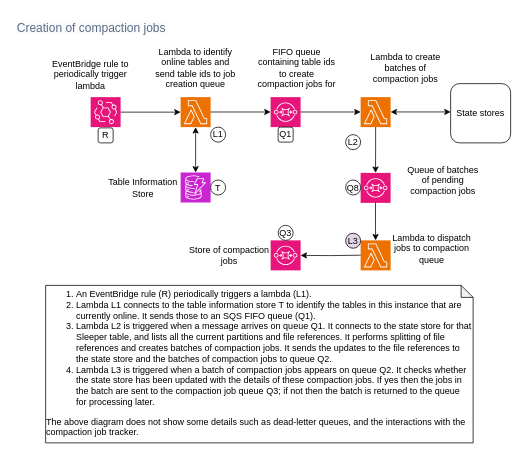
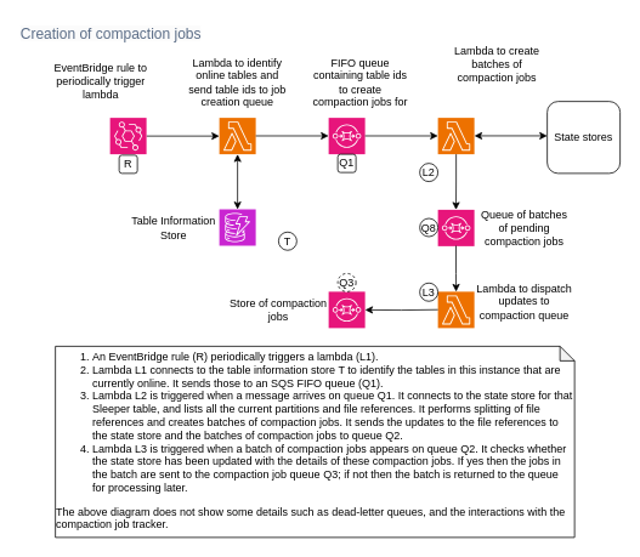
  <mxCell id="0" />
  <mxCell id="1" parent="0" />
  <mxCell id="2" value="" style="sketch=0;points=[[0,0,0],[0.25,0,0],[0.5,0,0],[0.75,0,0],[1,0,0],[0,1,0],[0.25,1,0],[0.5,1,0],[0.75,1,0],[1,1,0],[0,0.25,0],[0,0.5,0],[0,0.75,0],[1,0.25,0],[1,0.5,0],[1,0.75,0]];outlineConnect=0;fontColor=#232F3E;fillColor=#ED7100;strokeColor=#ffffff;dashed=0;verticalLabelPosition=bottom;verticalAlign=top;align=center;html=1;fontSize=12;fontStyle=0;aspect=fixed;shape=mxgraph.aws4.resourceIcon;resIcon=mxgraph.aws4.lambda;" parent="1" vertex="1"><mxGeometry x="240" y="129" width="40" height="40" as="geometry" /></mxCell>
  <mxCell id="3" value="" style="sketch=0;points=[[0,0,0],[0.25,0,0],[0.5,0,0],[0.75,0,0],[1,0,0],[0,1,0],[0.25,1,0],[0.5,1,0],[0.75,1,0],[1,1,0],[0,0.25,0],[0,0.5,0],[0,0.75,0],[1,0.25,0],[1,0.5,0],[1,0.75,0]];outlineConnect=0;fontColor=#232F3E;fillColor=#C925D1;strokeColor=#ffffff;dashed=0;verticalLabelPosition=bottom;verticalAlign=top;align=center;html=1;fontSize=12;fontStyle=0;aspect=fixed;shape=mxgraph.aws4.resourceIcon;resIcon=mxgraph.aws4.dynamodb;" parent="1" vertex="1"><mxGeometry x="240" y="229.5" width="40" height="40" as="geometry" /></mxCell>
  <mxCell id="4" style="edgeStyle=orthogonalEdgeStyle;rounded=0;orthogonalLoop=1;jettySize=auto;html=1;" parent="1" source="5" target="2" edge="1"><mxGeometry relative="1" as="geometry" /></mxCell>
  <mxCell id="5" value="" style="sketch=0;points=[[0,0,0],[0.25,0,0],[0.5,0,0],[0.75,0,0],[1,0,0],[0,1,0],[0.25,1,0],[0.5,1,0],[0.75,1,0],[1,1,0],[0,0.25,0],[0,0.5,0],[0,0.75,0],[1,0.25,0],[1,0.5,0],[1,0.75,0]];points=[[0,0,0],[0.25,0,0],[0.5,0,0],[0.75,0,0],[1,0,0],[0,1,0],[0.25,1,0],[0.5,1,0],[0.75,1,0],[1,1,0],[0,0.25,0],[0,0.5,0],[0,0.75,0],[1,0.25,0],[1,0.5,0],[1,0.75,0]];outlineConnect=0;fontColor=#232F3E;fillColor=#E7157B;strokeColor=#ffffff;dashed=0;verticalLabelPosition=bottom;verticalAlign=top;align=center;html=1;fontSize=12;fontStyle=0;aspect=fixed;shape=mxgraph.aws4.resourceIcon;resIcon=mxgraph.aws4.eventbridge;" parent="1" vertex="1"><mxGeometry x="120" y="129" width="40" height="40" as="geometry" /></mxCell>
- <mxCell id="6" value="EventBridge rule to periodically trigger lambda" style="text;html=1;strokeColor=none;fillColor=none;align=center;verticalAlign=middle;whiteSpace=wrap;rounded=0;" parent="1" vertex="1"><mxGeometry x="60" y="79" width="120" height="40" as="geometry" /></mxCell>
+ <mxCell id="6" value="EventBridge rule to periodically trigger lambda" style="text;html=1;strokeColor=none;fillColor=none;align=center;verticalAlign=middle;whiteSpace=wrap;rounded=0;" parent="1" vertex="1"><mxGeometry x="50" y="69" width="120" height="40" as="geometry" /></mxCell>
  <mxCell id="7" value="Lambda to identify online tables and send table ids to job creation queue" style="text;html=1;strokeColor=none;fillColor=none;align=center;verticalAlign=middle;whiteSpace=wrap;rounded=0;" parent="1" vertex="1"><mxGeometry x="205" y="60" width="110" height="59" as="geometry" /></mxCell>
  <mxCell id="8" value="" style="endArrow=classic;html=1;rounded=0;exitX=0.5;exitY=0;exitDx=0;exitDy=0;exitPerimeter=0;entryX=0.5;entryY=1;entryDx=0;entryDy=0;entryPerimeter=0;edgeStyle=orthogonalEdgeStyle;startArrow=classic;startFill=1;" parent="1" source="3" target="2" edge="1"><mxGeometry width="50" height="50" relative="1" as="geometry"><mxPoint x="370" y="200" as="sourcePoint" /><mxPoint x="420" y="150" as="targetPoint" /></mxGeometry></mxCell>
  <mxCell id="9" value="&lt;ol&gt;&lt;li style=&quot;text-align: left;&quot;&gt;An EventBridge rule (R) periodically triggers a lambda (L1).&lt;/li&gt;&lt;li style=&quot;text-align: left;&quot;&gt;Lambda L1 connects to the table information store T to identify the tables in this instance that are currently online. It sends those to an SQS FIFO queue (Q1).&lt;/li&gt;&lt;li style=&quot;text-align: left;&quot;&gt;Lambda L2 is triggered when a message arrives on queue Q1. It connects to the state store for that Sleeper table, and lists all the current partitions and file references. It performs splitting of file references and creates batches of compaction jobs. It sends the updates to the file references to the state store and the batches of compaction jobs to queue Q2.&lt;/li&gt;&lt;li style=&quot;text-align: left;&quot;&gt;Lambda L3 is triggered when a batch of compaction jobs appears on queue Q2. It checks whether the state store has been updated with the details of these compaction jobs. If yes then the jobs in the batch are sent to the compaction job queue Q3; if not then the batch is returned to the queue for processing later.&lt;/li&gt;&lt;/ol&gt;&lt;div style=&quot;text-align: left;&quot;&gt;The above diagram does not show some details such as dead-letter queues, and the interactions with the compaction job tracker.&lt;/div&gt;&lt;div&gt;&lt;br&gt;&lt;/div&gt;" style="shape=note;whiteSpace=wrap;html=1;backgroundOutline=1;darkOpacity=0.05;fontSize=12;size=16;" parent="1" vertex="1"><mxGeometry x="60" y="380" width="570" height="210" as="geometry" /></mxCell>
  <mxCell id="10" value="" style="sketch=0;points=[[0,0,0],[0.25,0,0],[0.5,0,0],[0.75,0,0],[1,0,0],[0,1,0],[0.25,1,0],[0.5,1,0],[0.75,1,0],[1,1,0],[0,0.25,0],[0,0.5,0],[0,0.75,0],[1,0.25,0],[1,0.5,0],[1,0.75,0]];outlineConnect=0;fontColor=#232F3E;fillColor=#E7157B;strokeColor=#ffffff;dashed=0;verticalLabelPosition=bottom;verticalAlign=top;align=center;html=1;fontSize=12;fontStyle=0;aspect=fixed;shape=mxgraph.aws4.resourceIcon;resIcon=mxgraph.aws4.sqs;" parent="1" vertex="1"><mxGeometry x="360" y="129" width="40" height="40" as="geometry" /></mxCell>
  <mxCell id="11" style="edgeStyle=orthogonalEdgeStyle;rounded=0;orthogonalLoop=1;jettySize=auto;html=1;" parent="1" edge="1"><mxGeometry relative="1" as="geometry"><mxPoint x="280" y="148.83" as="sourcePoint" /><mxPoint x="360" y="148.83" as="targetPoint" /></mxGeometry></mxCell>
  <mxCell id="12" value="FIFO queue containing table ids to create compaction jobs for" style="text;html=1;strokeColor=none;fillColor=none;align=center;verticalAlign=middle;whiteSpace=wrap;rounded=0;" parent="1" vertex="1"><mxGeometry x="340" y="60" width="110" height="59" as="geometry" /></mxCell>
  <mxCell id="13" value="" style="sketch=0;points=[[0,0,0],[0.25,0,0],[0.5,0,0],[0.75,0,0],[1,0,0],[0,1,0],[0.25,1,0],[0.5,1,0],[0.75,1,0],[1,1,0],[0,0.25,0],[0,0.5,0],[0,0.75,0],[1,0.25,0],[1,0.5,0],[1,0.75,0]];outlineConnect=0;fontColor=#232F3E;fillColor=#ED7100;strokeColor=#ffffff;dashed=0;verticalLabelPosition=bottom;verticalAlign=top;align=center;html=1;fontSize=12;fontStyle=0;aspect=fixed;shape=mxgraph.aws4.resourceIcon;resIcon=mxgraph.aws4.lambda;" parent="1" vertex="1"><mxGeometry x="480" y="129" width="40" height="40" as="geometry" /></mxCell>
  <mxCell id="14" style="edgeStyle=orthogonalEdgeStyle;rounded=0;orthogonalLoop=1;jettySize=auto;html=1;" parent="1" edge="1"><mxGeometry relative="1" as="geometry"><mxPoint x="400" y="148.83" as="sourcePoint" /><mxPoint x="480" y="148.83" as="targetPoint" /></mxGeometry></mxCell>
- <mxCell id="15" value="Lambda to create batches of compaction jobs" style="text;html=1;strokeColor=none;fillColor=none;align=center;verticalAlign=middle;whiteSpace=wrap;rounded=0;" parent="1" vertex="1"><mxGeometry x="485" y="60" width="110" height="59" as="geometry" /></mxCell>
+ <mxCell id="15" value="Lambda to create batches of compaction jobs" style="text;html=1;strokeColor=none;fillColor=none;align=center;verticalAlign=middle;whiteSpace=wrap;rounded=0;" parent="1" vertex="1"><mxGeometry x="490" y="40" width="110" height="59" as="geometry" /></mxCell>
  <mxCell id="16" value="" style="sketch=0;points=[[0,0,0],[0.25,0,0],[0.5,0,0],[0.75,0,0],[1,0,0],[0,1,0],[0.25,1,0],[0.5,1,0],[0.75,1,0],[1,1,0],[0,0.25,0],[0,0.5,0],[0,0.75,0],[1,0.25,0],[1,0.5,0],[1,0.75,0]];outlineConnect=0;fontColor=#232F3E;fillColor=#E7157B;strokeColor=#ffffff;dashed=0;verticalLabelPosition=bottom;verticalAlign=top;align=center;html=1;fontSize=12;fontStyle=0;aspect=fixed;shape=mxgraph.aws4.resourceIcon;resIcon=mxgraph.aws4.sqs;" parent="1" vertex="1"><mxGeometry x="480" y="230" width="40" height="40" as="geometry" /></mxCell>
  <mxCell id="17" style="rounded=0;orthogonalLoop=1;jettySize=auto;html=1;entryX=0.5;entryY=1;entryDx=0;entryDy=0;entryPerimeter=0;edgeStyle=orthogonalEdgeStyle;exitX=0.5;exitY=1;exitDx=0;exitDy=0;exitPerimeter=0;" parent="1" source="13" edge="1"><mxGeometry relative="1" as="geometry"><mxPoint x="499.83" y="300" as="sourcePoint" /><mxPoint x="499.83" y="230" as="targetPoint" /></mxGeometry></mxCell>
- <mxCell id="18" value="Queue of batches of pending compaction jobs" style="text;html=1;strokeColor=none;fillColor=none;align=center;verticalAlign=middle;whiteSpace=wrap;rounded=0;" parent="1" vertex="1"><mxGeometry x="535" y="210" width="110" height="59" as="geometry" /></mxCell>
+ <mxCell id="18" value="Queue of batches of pending compaction jobs" style="text;html=1;strokeColor=none;fillColor=none;align=center;verticalAlign=middle;whiteSpace=wrap;rounded=0;" parent="1" vertex="1"><mxGeometry x="520" y="220" width="110" height="59" as="geometry" /></mxCell>
  <mxCell id="19" value="Table Information Store" style="text;html=1;strokeColor=none;fillColor=none;align=center;verticalAlign=middle;whiteSpace=wrap;rounded=0;" parent="1" vertex="1"><mxGeometry x="130" y="230" width="120" height="40" as="geometry" /></mxCell>
  <mxCell id="20" style="rounded=0;orthogonalLoop=1;jettySize=auto;html=1;edgeStyle=orthogonalEdgeStyle;exitX=0.5;exitY=1;exitDx=0;exitDy=0;exitPerimeter=0;" parent="1" edge="1"><mxGeometry relative="1" as="geometry"><mxPoint x="499.84" y="269.5" as="sourcePoint" /><mxPoint x="500" y="320" as="targetPoint" /><Array as="points"><mxPoint x="500" y="300" /><mxPoint x="500" y="300" /></Array></mxGeometry></mxCell>
  <mxCell id="21" value="" style="sketch=0;points=[[0,0,0],[0.25,0,0],[0.5,0,0],[0.75,0,0],[1,0,0],[0,1,0],[0.25,1,0],[0.5,1,0],[0.75,1,0],[1,1,0],[0,0.25,0],[0,0.5,0],[0,0.75,0],[1,0.25,0],[1,0.5,0],[1,0.75,0]];outlineConnect=0;fontColor=#232F3E;fillColor=#ED7100;strokeColor=#ffffff;dashed=0;verticalLabelPosition=bottom;verticalAlign=top;align=center;html=1;fontSize=12;fontStyle=0;aspect=fixed;shape=mxgraph.aws4.resourceIcon;resIcon=mxgraph.aws4.lambda;" parent="1" vertex="1"><mxGeometry x="480" y="320" width="40" height="40" as="geometry" /></mxCell>
- <mxCell id="22" value="Lambda to dispatch jobs to compaction queue" style="text;html=1;strokeColor=none;fillColor=none;align=center;verticalAlign=middle;whiteSpace=wrap;rounded=0;" parent="1" vertex="1"><mxGeometry x="520" y="301" width="110" height="59" as="geometry" /></mxCell>
+ <mxCell id="22" value="Lambda to dispatch updates to compaction queue" style="text;html=1;strokeColor=none;fillColor=none;align=center;verticalAlign=middle;whiteSpace=wrap;rounded=0;" parent="1" vertex="1"><mxGeometry x="520" y="301" width="110" height="59" as="geometry" /></mxCell>
  <mxCell id="23" value="" style="sketch=0;points=[[0,0,0],[0.25,0,0],[0.5,0,0],[0.75,0,0],[1,0,0],[0,1,0],[0.25,1,0],[0.5,1,0],[0.75,1,0],[1,1,0],[0,0.25,0],[0,0.5,0],[0,0.75,0],[1,0.25,0],[1,0.5,0],[1,0.75,0]];outlineConnect=0;fontColor=#232F3E;fillColor=#E7157B;strokeColor=#ffffff;dashed=0;verticalLabelPosition=bottom;verticalAlign=top;align=center;html=1;fontSize=12;fontStyle=0;aspect=fixed;shape=mxgraph.aws4.resourceIcon;resIcon=mxgraph.aws4.sqs;" parent="1" vertex="1"><mxGeometry x="360" y="320" width="40" height="40" as="geometry" /></mxCell>
  <mxCell id="24" style="edgeStyle=orthogonalEdgeStyle;rounded=0;orthogonalLoop=1;jettySize=auto;html=1;entryX=1;entryY=0.5;entryDx=0;entryDy=0;entryPerimeter=0;" parent="1" target="23" edge="1"><mxGeometry relative="1" as="geometry"><mxPoint x="480" y="339.76" as="sourcePoint" /><mxPoint x="560" y="339.76" as="targetPoint" /></mxGeometry></mxCell>
  <mxCell id="25" value="R" style="whiteSpace=wrap;html=1;rounded=1;" parent="1" vertex="1"><mxGeometry x="130" y="170" width="20" height="20" as="geometry" /></mxCell>
  <mxCell id="26" value="Store of compaction jobs" style="text;html=1;strokeColor=none;fillColor=none;align=center;verticalAlign=middle;whiteSpace=wrap;rounded=0;" parent="1" vertex="1"><mxGeometry x="250" y="310.5" width="110" height="59" as="geometry" /></mxCell>
  <mxCell id="27" value="&lt;span style=&quot;color: rgb(90, 108, 134); font-family: Helvetica; font-size: 16px; font-style: normal; font-variant-ligatures: normal; font-variant-caps: normal; font-weight: 400; letter-spacing: normal; orphans: 2; text-align: left; text-indent: 0px; text-transform: none; widows: 2; word-spacing: 0px; -webkit-text-stroke-width: 0px; white-space: normal; background-color: rgb(251, 251, 251); text-decoration-thickness: initial; text-decoration-style: initial; text-decoration-color: initial; display: inline !important; float: none;&quot;&gt;Creation of compaction jobs&lt;/span&gt;" style="text;whiteSpace=wrap;html=1;" parent="1" vertex="1"><mxGeometry x="20" y="20" width="210" height="40" as="geometry" /></mxCell>
  <mxCell id="28" value="State stores" style="rounded=1;whiteSpace=wrap;html=1;" parent="1" vertex="1"><mxGeometry x="600" y="111" width="80" height="79" as="geometry" /></mxCell>
- <mxCell id="29" value="L1" style="ellipse;whiteSpace=wrap;html=1;" parent="1" vertex="1"><mxGeometry x="280" y="169" width="20" height="20" as="geometry" /></mxCell>
  <mxCell id="30" value="Q1" style="whiteSpace=wrap;html=1;rounded=1;" parent="1" vertex="1"><mxGeometry x="370" y="169" width="20" height="20" as="geometry" /></mxCell>
  <mxCell id="31" value="L2" style="ellipse;whiteSpace=wrap;html=1;" parent="1" vertex="1"><mxGeometry x="460" y="179" width="20" height="20" as="geometry" /></mxCell>
  <mxCell id="32" value="Q8" style="ellipse;whiteSpace=wrap;html=1;" parent="1" vertex="1"><mxGeometry x="460" y="239.5" width="20" height="20" as="geometry" /></mxCell>
- <mxCell id="33" value="L3" style="ellipse;whiteSpace=wrap;html=1;fillColor=#e1d5e7;" parent="1" vertex="1"><mxGeometry x="460" y="310.5" width="20" height="20" as="geometry" /></mxCell>
+ <mxCell id="33" value="L3" style="ellipse;whiteSpace=wrap;html=1;" parent="1" vertex="1"><mxGeometry x="460" y="310.5" width="20" height="20" as="geometry" /></mxCell>
  <mxCell id="34" style="rounded=0;orthogonalLoop=1;jettySize=auto;html=1;startArrow=classic;startFill=1;" parent="1" edge="1"><mxGeometry relative="1" as="geometry"><mxPoint x="600" y="148.76" as="sourcePoint" /><mxPoint x="520" y="148.76" as="targetPoint" /></mxGeometry></mxCell>
- <mxCell id="35" value="Q3" style="ellipse;whiteSpace=wrap;html=1;" parent="1" vertex="1"><mxGeometry x="370" y="300" width="20" height="20" as="geometry" /></mxCell>
- <mxCell id="36" value="T" style="ellipse;whiteSpace=wrap;html=1;" parent="1" vertex="1"><mxGeometry x="280" y="239.5" width="20" height="20" as="geometry" /></mxCell>
+ <mxCell id="35" value="Q3" style="ellipse;whiteSpace=wrap;html=1;dashed=1;" parent="1" vertex="1"><mxGeometry x="370" y="300" width="20" height="20" as="geometry" /></mxCell>
+ <mxCell id="36" value="T" style="ellipse;whiteSpace=wrap;html=1;" parent="1" vertex="1"><mxGeometry x="305" y="254.5" width="20" height="20" as="geometry" /></mxCell>
